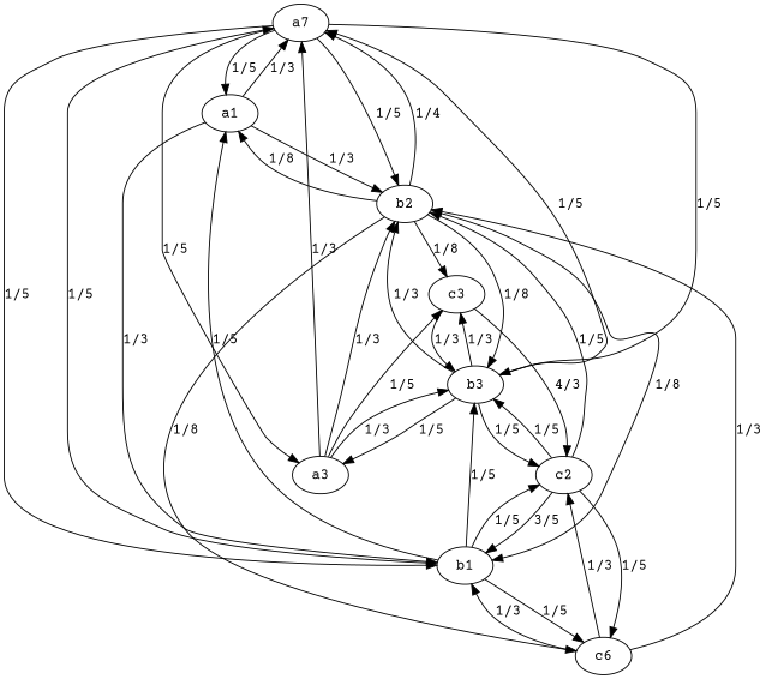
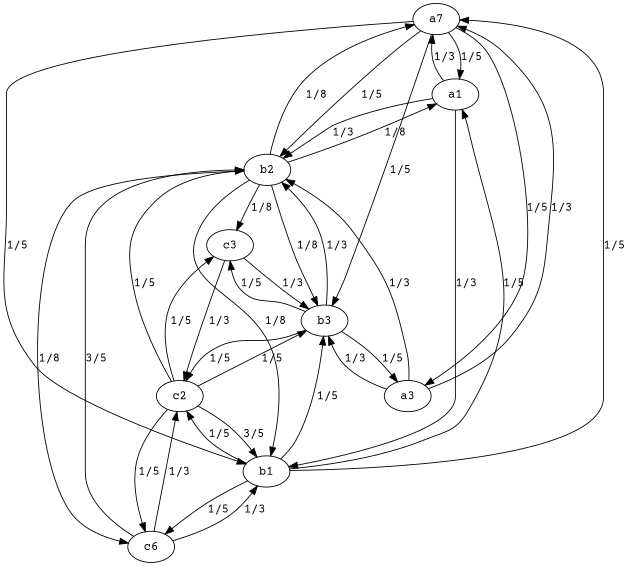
  digraph {
    fontname="Courier Prime"
    node [fontname="Courier Prime"]
    edge [fontname="Courier Prime"]
    n1 [label=a7]
    a1
    b1
    b2
    b3
    a3
    n7 [label=c6]
    c2
    c3
    n1 -> a1 [label="1/5"]
    n1 -> b1 [label="1/5"]
    n1 -> b2 [label="1/5"]
    n1 -> b3 [label="1/5"]
    n1 -> a3 [label="1/5"]
    a1 -> n1 [label="1/3"]
    a1 -> b1 [label="1/3"]
    a1 -> b2 [label="1/3"]
    b1 -> n1 [label="1/5"]
    b1 -> a1 [label="1/5"]
    b1 -> b3 [label="1/5"]
    b1 -> n7 [label="1/5"]
    b1 -> c2 [label="1/5"]
-   b2 -> n1 [label="1/4"]
+   b2 -> n1 [label="1/8"]
    b2 -> a1 [label="1/8"]
    b2 -> b1 [label="1/8"]
    b2 -> b3 [label="1/8"]
    b2 -> n7 [label="1/8"]
    b2 -> c3 [label="1/8"]
-   b3 -> n1 [label="1/5"]
    b3 -> b2 [label="1/3"]
    b3 -> a3 [label="1/5"]
    b3 -> c2 [label="1/5"]
-   b3 -> c3 [label="1/3"]
+   b3 -> c3 [label="1/5"]
    a3 -> n1 [label="1/3"]
    a3 -> b2 [label="1/3"]
    a3 -> b3 [label="1/3"]
    n7 -> b1 [label="1/3"]
-   n7 -> b2 [label="1/3"]
+   n7 -> b2 [label="3/5"]
    n7 -> c2 [label="1/3"]
    c2 -> b1 [label="3/5"]
    c2 -> b2 [label="1/5"]
    c2 -> b3 [label="1/5"]
    c2 -> n7 [label="1/5"]
-   a3 -> c3 [label="1/5"]
+   c2 -> c3 [label="1/5"]
    c3 -> b3 [label="1/3"]
-   c3 -> c2 [label="4/3"]
+   c3 -> c2 [label="1/3"]
  }
